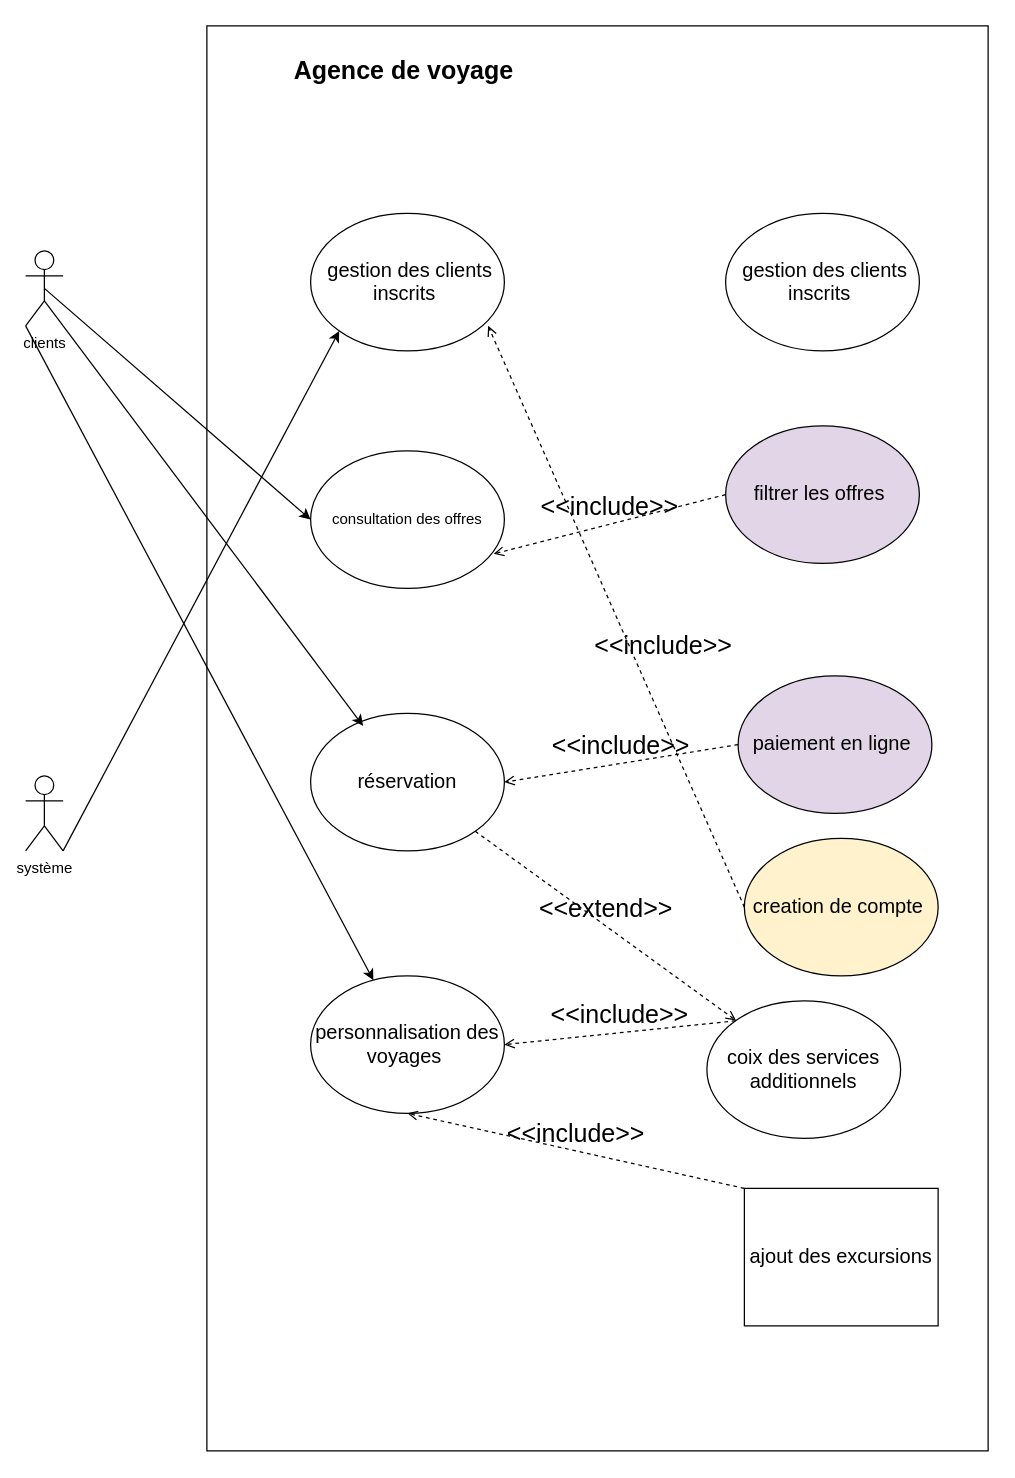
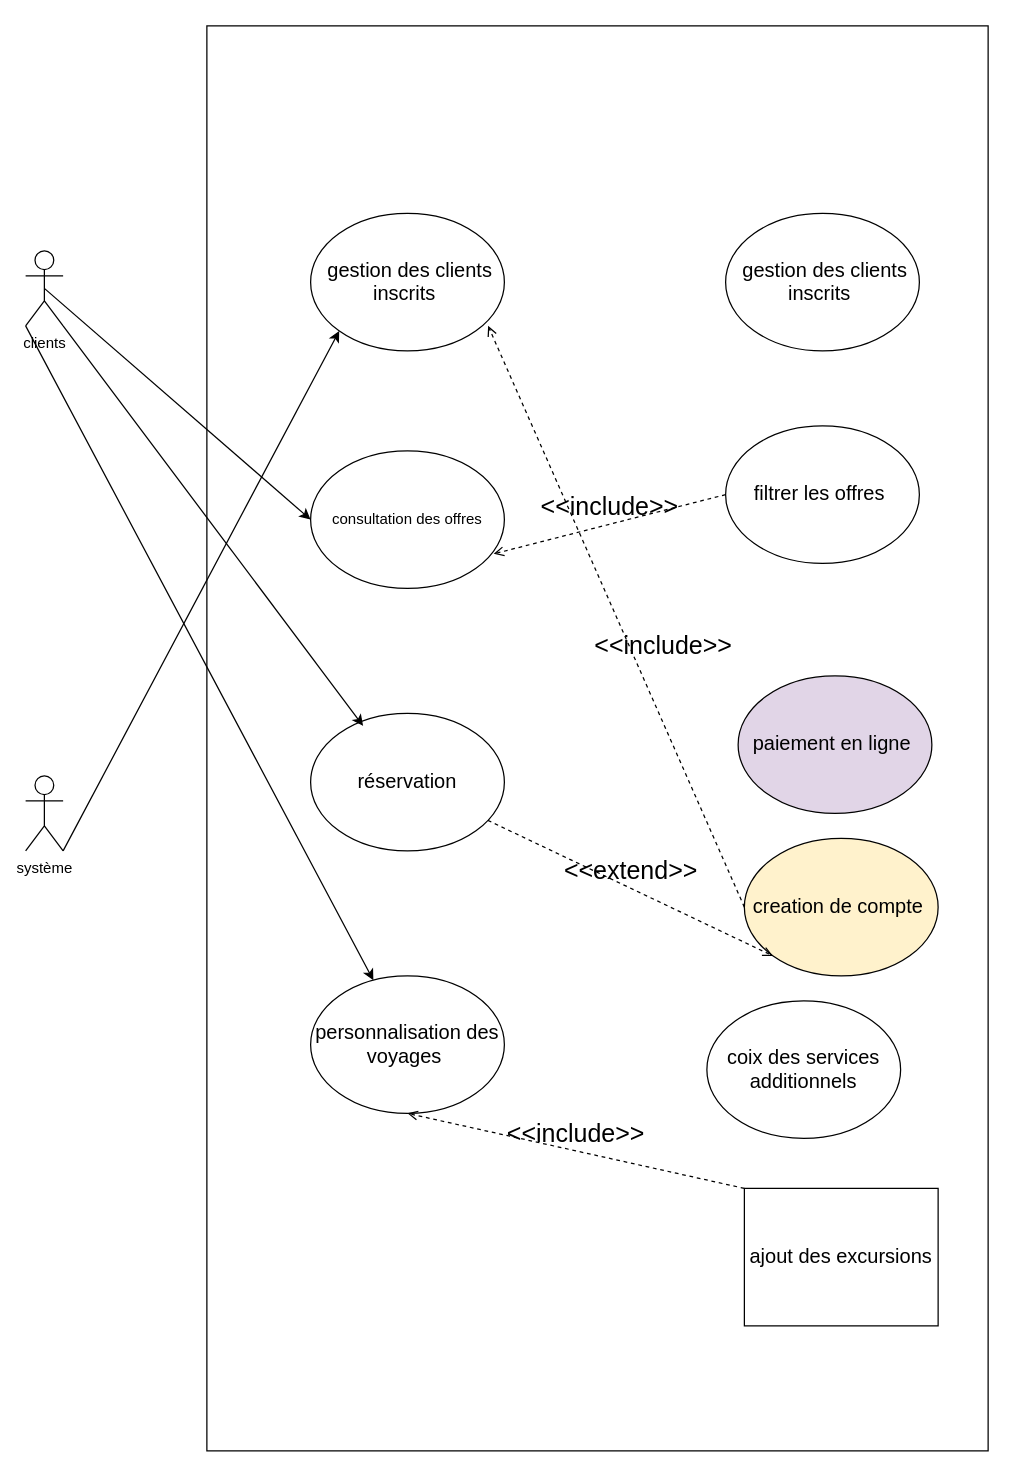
  <mxCell id="0" />
  <mxCell id="1" parent="0" />
  <mxCell id="2" value="" style="rounded=0;whiteSpace=wrap;html=1;" vertex="1" parent="1"><mxGeometry x="165" y="20" width="625" height="1140" as="geometry" /></mxCell>
- <mxCell id="3" value="&lt;b&gt;&lt;font style=&quot;font-size: 20px;&quot;&gt;Agence de voyage&amp;nbsp;&lt;/font&gt;&lt;/b&gt;" style="text;html=1;strokeColor=none;fillColor=none;align=center;verticalAlign=middle;whiteSpace=wrap;rounded=0;" vertex="1" parent="1"><mxGeometry x="228" y="40" width="195" height="30" as="geometry" /></mxCell>
  <mxCell id="4" value="clients" style="shape=umlActor;verticalLabelPosition=bottom;verticalAlign=top;html=1;outlineConnect=0;" vertex="1" parent="1"><mxGeometry x="20" y="200" width="30" height="60" as="geometry" /></mxCell>
  <mxCell id="5" value="système" style="shape=umlActor;verticalLabelPosition=bottom;verticalAlign=top;html=1;outlineConnect=0;" vertex="1" parent="1"><mxGeometry x="20" y="620" width="30" height="60" as="geometry" /></mxCell>
  <mxCell id="6" value="&lt;span style=&quot;font-size: 12pt; line-height: 115%; font-family: Aptos, sans-serif;&quot; lang=&quot;FR&quot;&gt;&amp;nbsp;gestion des clients inscrits&amp;nbsp;&lt;/span&gt;" style="ellipse;whiteSpace=wrap;html=1;" vertex="1" parent="1"><mxGeometry x="248" y="170" width="155" height="110" as="geometry" /></mxCell>
  <mxCell id="7" value="&lt;br&gt;&lt;span lang=&quot;FR&quot;&gt;&amp;nbsp; &amp;nbsp;&lt;br&gt;consultation des offres &lt;/span&gt;&lt;br&gt;&lt;br&gt;&lt;br&gt;" style="ellipse;whiteSpace=wrap;html=1;" vertex="1" parent="1"><mxGeometry x="248" y="360" width="155" height="110" as="geometry" /></mxCell>
  <mxCell id="8" value="&lt;span style=&quot;font-size: 12pt; line-height: 115%; font-family: Aptos, sans-serif;&quot; lang=&quot;FR&quot;&gt;réservation&lt;/span&gt;" style="ellipse;whiteSpace=wrap;html=1;" vertex="1" parent="1"><mxGeometry x="248" y="570" width="155" height="110" as="geometry" /></mxCell>
  <mxCell id="9" value="&lt;span style=&quot;font-size: 12pt; line-height: 115%; font-family: Aptos, sans-serif;&quot; lang=&quot;FR&quot;&gt;personnalisation des voyages&amp;nbsp;&lt;/span&gt;" style="ellipse;whiteSpace=wrap;html=1;" vertex="1" parent="1"><mxGeometry x="248" y="780" width="155" height="110" as="geometry" /></mxCell>
  <mxCell id="10" value="" style="endArrow=classic;html=1;fontSize=20;exitX=0.5;exitY=0.5;exitDx=0;exitDy=0;exitPerimeter=0;entryX=0;entryY=0.5;entryDx=0;entryDy=0;" edge="1" parent="1" source="4" target="7"><mxGeometry width="50" height="50" relative="1" as="geometry"><mxPoint x="210" y="560" as="sourcePoint" /><mxPoint x="260" y="520" as="targetPoint" /><Array as="points" /></mxGeometry></mxCell>
  <mxCell id="11" value="" style="endArrow=classic;html=1;fontSize=20;exitX=1;exitY=1;exitDx=0;exitDy=0;exitPerimeter=0;" edge="1" parent="1" source="4"><mxGeometry width="50" height="50" relative="1" as="geometry"><mxPoint x="190" y="360" as="sourcePoint" /><mxPoint x="290" y="580" as="targetPoint" /></mxGeometry></mxCell>
  <mxCell id="12" value="" style="endArrow=classic;html=1;fontSize=20;exitX=0;exitY=1;exitDx=0;exitDy=0;exitPerimeter=0;" edge="1" parent="1" source="4" target="9"><mxGeometry width="50" height="50" relative="1" as="geometry"><mxPoint x="190" y="640" as="sourcePoint" /><mxPoint x="240" y="590" as="targetPoint" /></mxGeometry></mxCell>
  <mxCell id="13" value="" style="endArrow=classic;html=1;fontSize=20;exitX=1;exitY=1;exitDx=0;exitDy=0;exitPerimeter=0;entryX=0;entryY=1;entryDx=0;entryDy=0;" edge="1" parent="1" source="5" target="6"><mxGeometry width="50" height="50" relative="1" as="geometry"><mxPoint x="370" y="690" as="sourcePoint" /><mxPoint x="420" y="640" as="targetPoint" /><Array as="points" /></mxGeometry></mxCell>
  <mxCell id="14" value="&lt;span style=&quot;font-size: 12pt; line-height: 115%; font-family: Aptos, sans-serif;&quot; lang=&quot;FR&quot;&gt;&amp;nbsp;gestion des clients inscrits&amp;nbsp;&lt;/span&gt;" style="ellipse;whiteSpace=wrap;html=1;" vertex="1" parent="1"><mxGeometry x="580" y="170" width="155" height="110" as="geometry" /></mxCell>
- <mxCell id="15" value="&lt;span style=&quot;font-size: 12pt; line-height: 115%; font-family: Aptos, sans-serif;&quot; lang=&quot;FR&quot;&gt;filtrer les offres&amp;nbsp;&lt;/span&gt;" style="ellipse;whiteSpace=wrap;html=1;fillColor=#e1d5e7;" vertex="1" parent="1"><mxGeometry x="580" y="340" width="155" height="110" as="geometry" /></mxCell>
+ <mxCell id="15" value="&lt;span style=&quot;font-size: 12pt; line-height: 115%; font-family: Aptos, sans-serif;&quot; lang=&quot;FR&quot;&gt;filtrer les offres&amp;nbsp;&lt;/span&gt;" style="ellipse;whiteSpace=wrap;html=1;" vertex="1" parent="1"><mxGeometry x="580" y="340" width="155" height="110" as="geometry" /></mxCell>
  <mxCell id="16" value="&lt;span style=&quot;font-size: 12pt; line-height: 115%; font-family: Aptos, sans-serif;&quot; lang=&quot;FR&quot;&gt;paiement en ligne&amp;nbsp;&lt;/span&gt;" style="ellipse;whiteSpace=wrap;html=1;fillColor=#e1d5e7;" vertex="1" parent="1"><mxGeometry x="590" y="540" width="155" height="110" as="geometry" /></mxCell>
  <mxCell id="17" value="&lt;span style=&quot;font-size: 12pt; line-height: 115%; font-family: Aptos, sans-serif;&quot; lang=&quot;FR&quot;&gt;creation de compte&amp;nbsp;&lt;/span&gt;" style="ellipse;whiteSpace=wrap;html=1;fillColor=#fff2cc;" vertex="1" parent="1"><mxGeometry x="595" y="670" width="155" height="110" as="geometry" /></mxCell>
  <mxCell id="18" value="&lt;span style=&quot;font-size: 12pt; line-height: 115%; font-family: Aptos, sans-serif;&quot; lang=&quot;FR&quot;&gt;coix des services additionnels&lt;/span&gt;" style="ellipse;whiteSpace=wrap;html=1;" vertex="1" parent="1"><mxGeometry x="565" y="800" width="155" height="110" as="geometry" /></mxCell>
  <mxCell id="19" value="&lt;span style=&quot;font-size: 12pt; line-height: 115%; font-family: Aptos, sans-serif;&quot; lang=&quot;FR&quot;&gt;ajout des excursions&lt;/span&gt;" style="whiteSpace=wrap;html=1;rounded=0;" vertex="1" parent="1"><mxGeometry x="595" y="950" width="155" height="110" as="geometry" /></mxCell>
  <mxCell id="20" value="&amp;lt;&amp;lt;include&amp;gt;&amp;gt;" style="html=1;verticalAlign=bottom;labelBackgroundColor=none;endArrow=open;endFill=0;dashed=1;fontSize=20;entryX=0.945;entryY=0.749;entryDx=0;entryDy=0;exitX=0;exitY=0.5;exitDx=0;exitDy=0;entryPerimeter=0;" edge="1" parent="1" source="15" target="7"><mxGeometry width="160" relative="1" as="geometry"><mxPoint x="180" y="470" as="sourcePoint" /><mxPoint x="340" y="470" as="targetPoint" /></mxGeometry></mxCell>
  <mxCell id="21" value="&amp;lt;&amp;lt;include&amp;gt;&amp;gt;" style="html=1;verticalAlign=bottom;labelBackgroundColor=none;endArrow=open;endFill=0;dashed=1;fontSize=20;exitX=0;exitY=0.5;exitDx=0;exitDy=0;" edge="1" parent="1" source="17"><mxGeometry x="-0.195" y="-19" width="160" relative="1" as="geometry"><mxPoint x="470" y="610" as="sourcePoint" /><mxPoint x="390" y="260" as="targetPoint" /><mxPoint as="offset" /></mxGeometry></mxCell>
- <mxCell id="22" value="&amp;lt;&amp;lt;include&amp;gt;&amp;gt;" style="html=1;verticalAlign=bottom;labelBackgroundColor=none;endArrow=open;endFill=0;dashed=1;fontSize=20;entryX=1;entryY=0.5;entryDx=0;entryDy=0;exitX=0;exitY=0.5;exitDx=0;exitDy=0;" edge="1" parent="1" source="16" target="8"><mxGeometry width="160" relative="1" as="geometry"><mxPoint x="430" y="550" as="sourcePoint" /><mxPoint x="590" y="550" as="targetPoint" /></mxGeometry></mxCell>
- <mxCell id="23" value="&amp;lt;&amp;lt;include&amp;gt;&amp;gt;" style="html=1;verticalAlign=bottom;labelBackgroundColor=none;endArrow=open;endFill=0;dashed=1;fontSize=20;entryX=1;entryY=0.5;entryDx=0;entryDy=0;exitX=0;exitY=0;exitDx=0;exitDy=0;" edge="1" parent="1" source="18" target="9"><mxGeometry width="160" relative="1" as="geometry"><mxPoint x="430" y="550" as="sourcePoint" /><mxPoint x="590" y="550" as="targetPoint" /></mxGeometry></mxCell>
  <mxCell id="24" value="&amp;lt;&amp;lt;include&amp;gt;&amp;gt;" style="html=1;verticalAlign=bottom;labelBackgroundColor=none;endArrow=open;endFill=0;dashed=1;fontSize=20;entryX=0.5;entryY=1;entryDx=0;entryDy=0;exitX=0;exitY=0;exitDx=0;exitDy=0;" edge="1" parent="1" source="19" target="9"><mxGeometry width="160" relative="1" as="geometry"><mxPoint x="430" y="550" as="sourcePoint" /><mxPoint x="590" y="550" as="targetPoint" /></mxGeometry></mxCell>
- <mxCell id="25" value="&amp;lt;&amp;lt;extend&amp;gt;&amp;gt;" style="html=1;verticalAlign=bottom;labelBackgroundColor=none;endArrow=open;endFill=0;dashed=1;fontSize=20;" edge="1" parent="1" source="8" target="18"><mxGeometry width="160" relative="1" as="geometry"><mxPoint x="430" y="550" as="sourcePoint" /><mxPoint x="590" y="550" as="targetPoint" /></mxGeometry></mxCell>
+ <mxCell id="25" value="&amp;lt;&amp;lt;extend&amp;gt;&amp;gt;" style="html=1;verticalAlign=bottom;labelBackgroundColor=none;endArrow=open;endFill=0;dashed=1;fontSize=20;entryX=0;entryY=1;entryDx=0;entryDy=0;" edge="1" parent="1" source="8" target="17"><mxGeometry width="160" relative="1" as="geometry"><mxPoint x="430" y="550" as="sourcePoint" /><mxPoint x="590" y="550" as="targetPoint" /></mxGeometry></mxCell>
